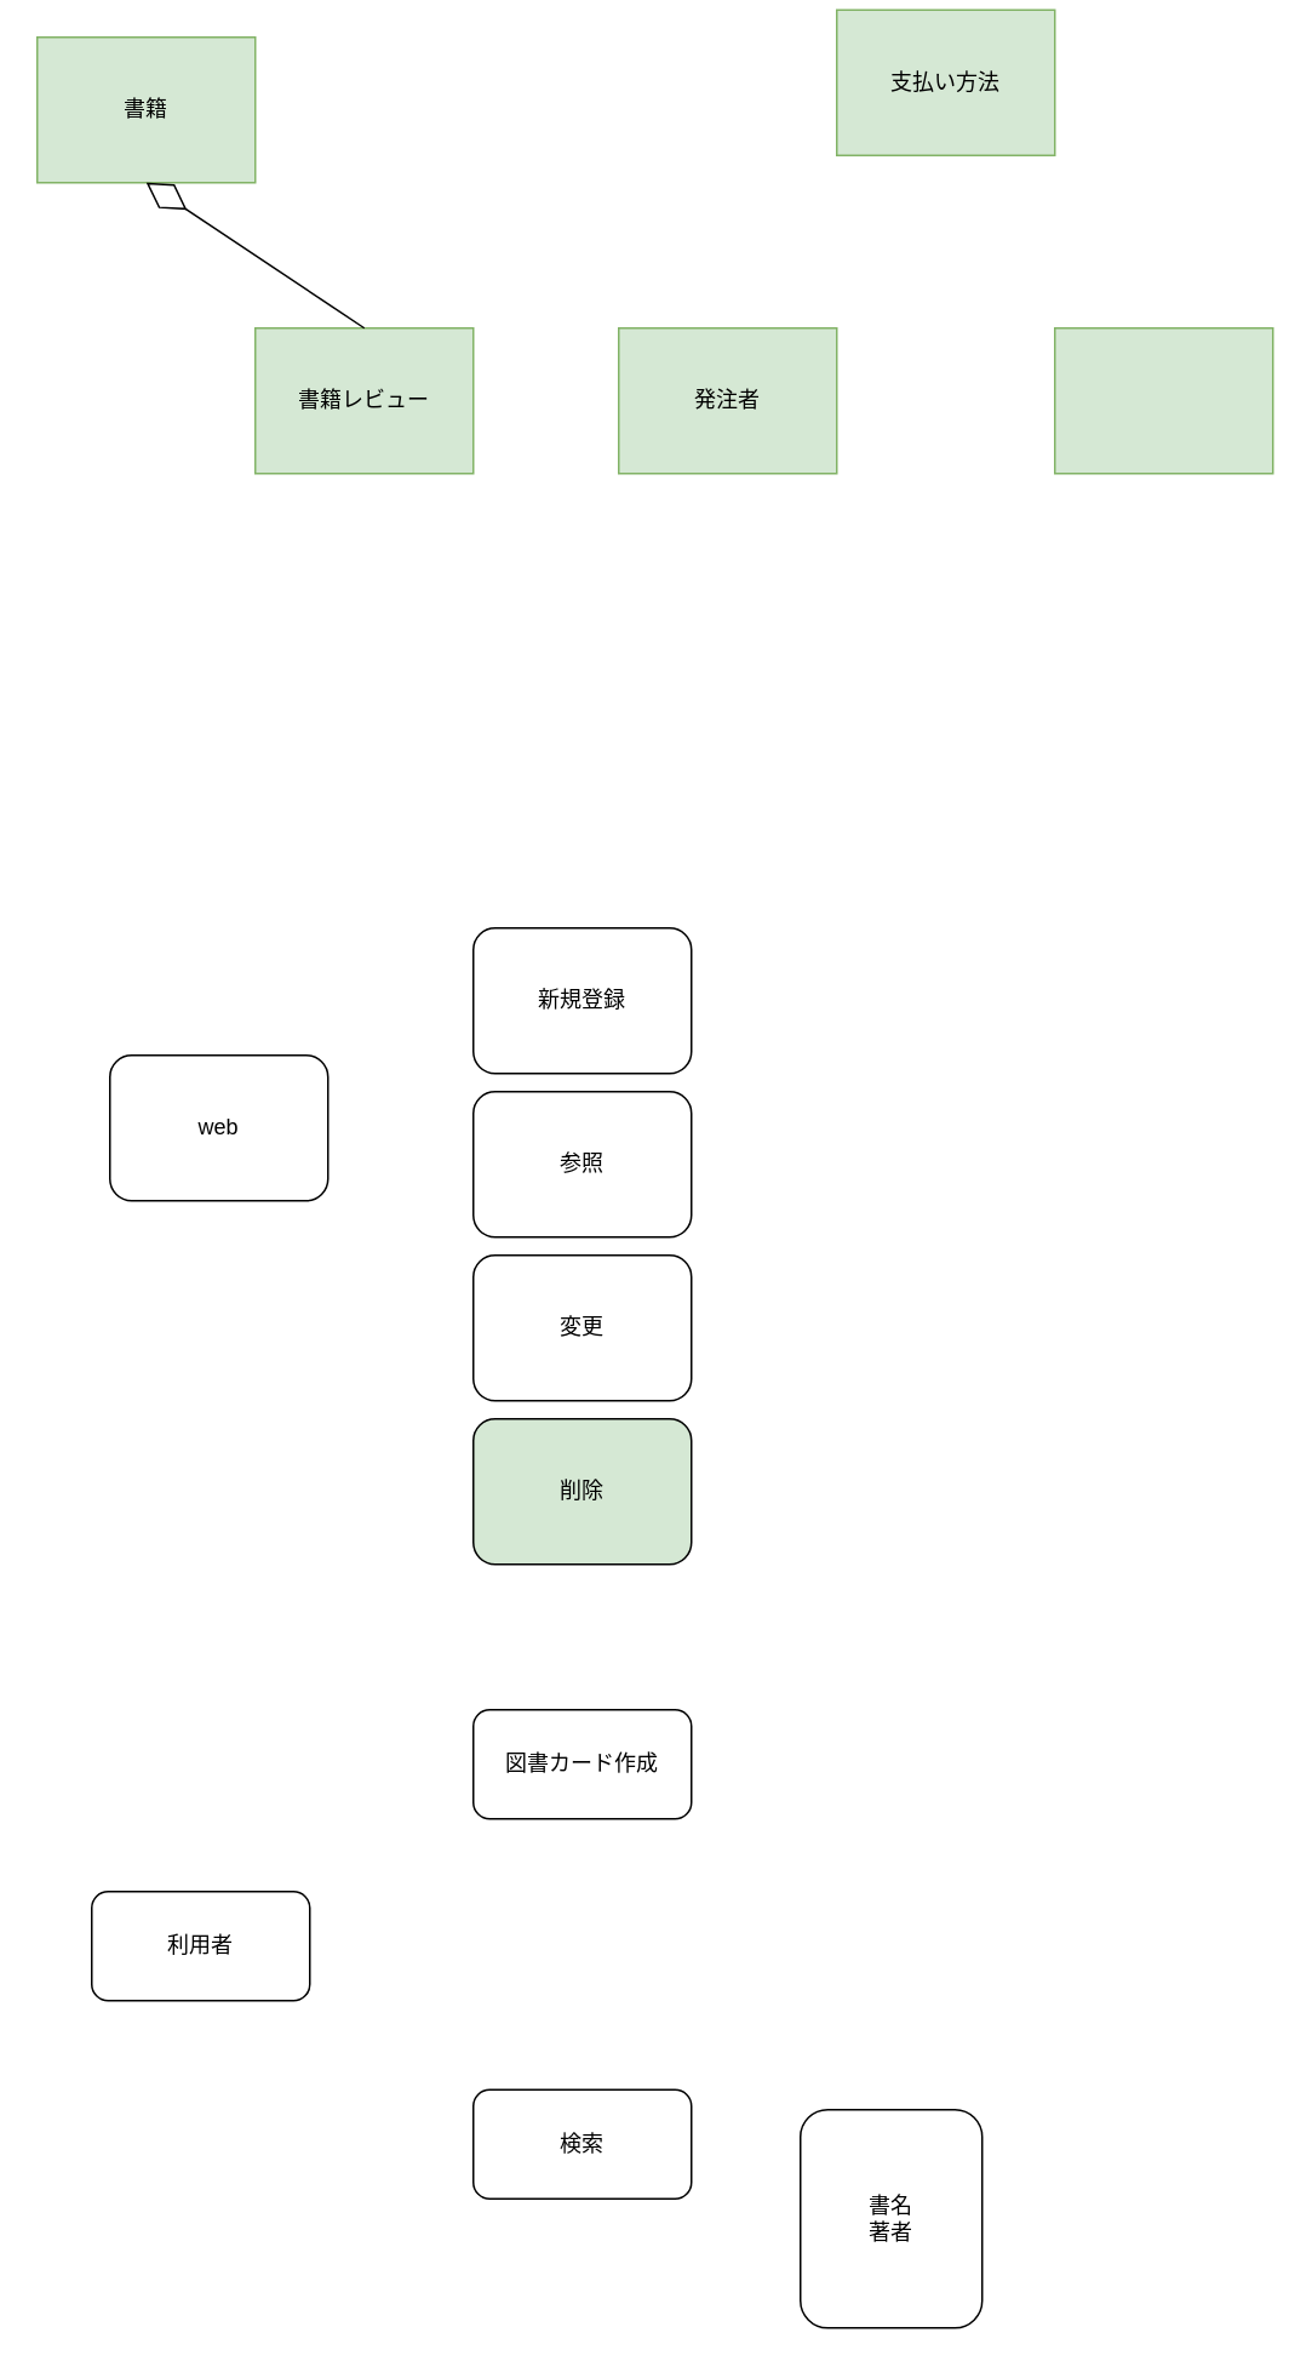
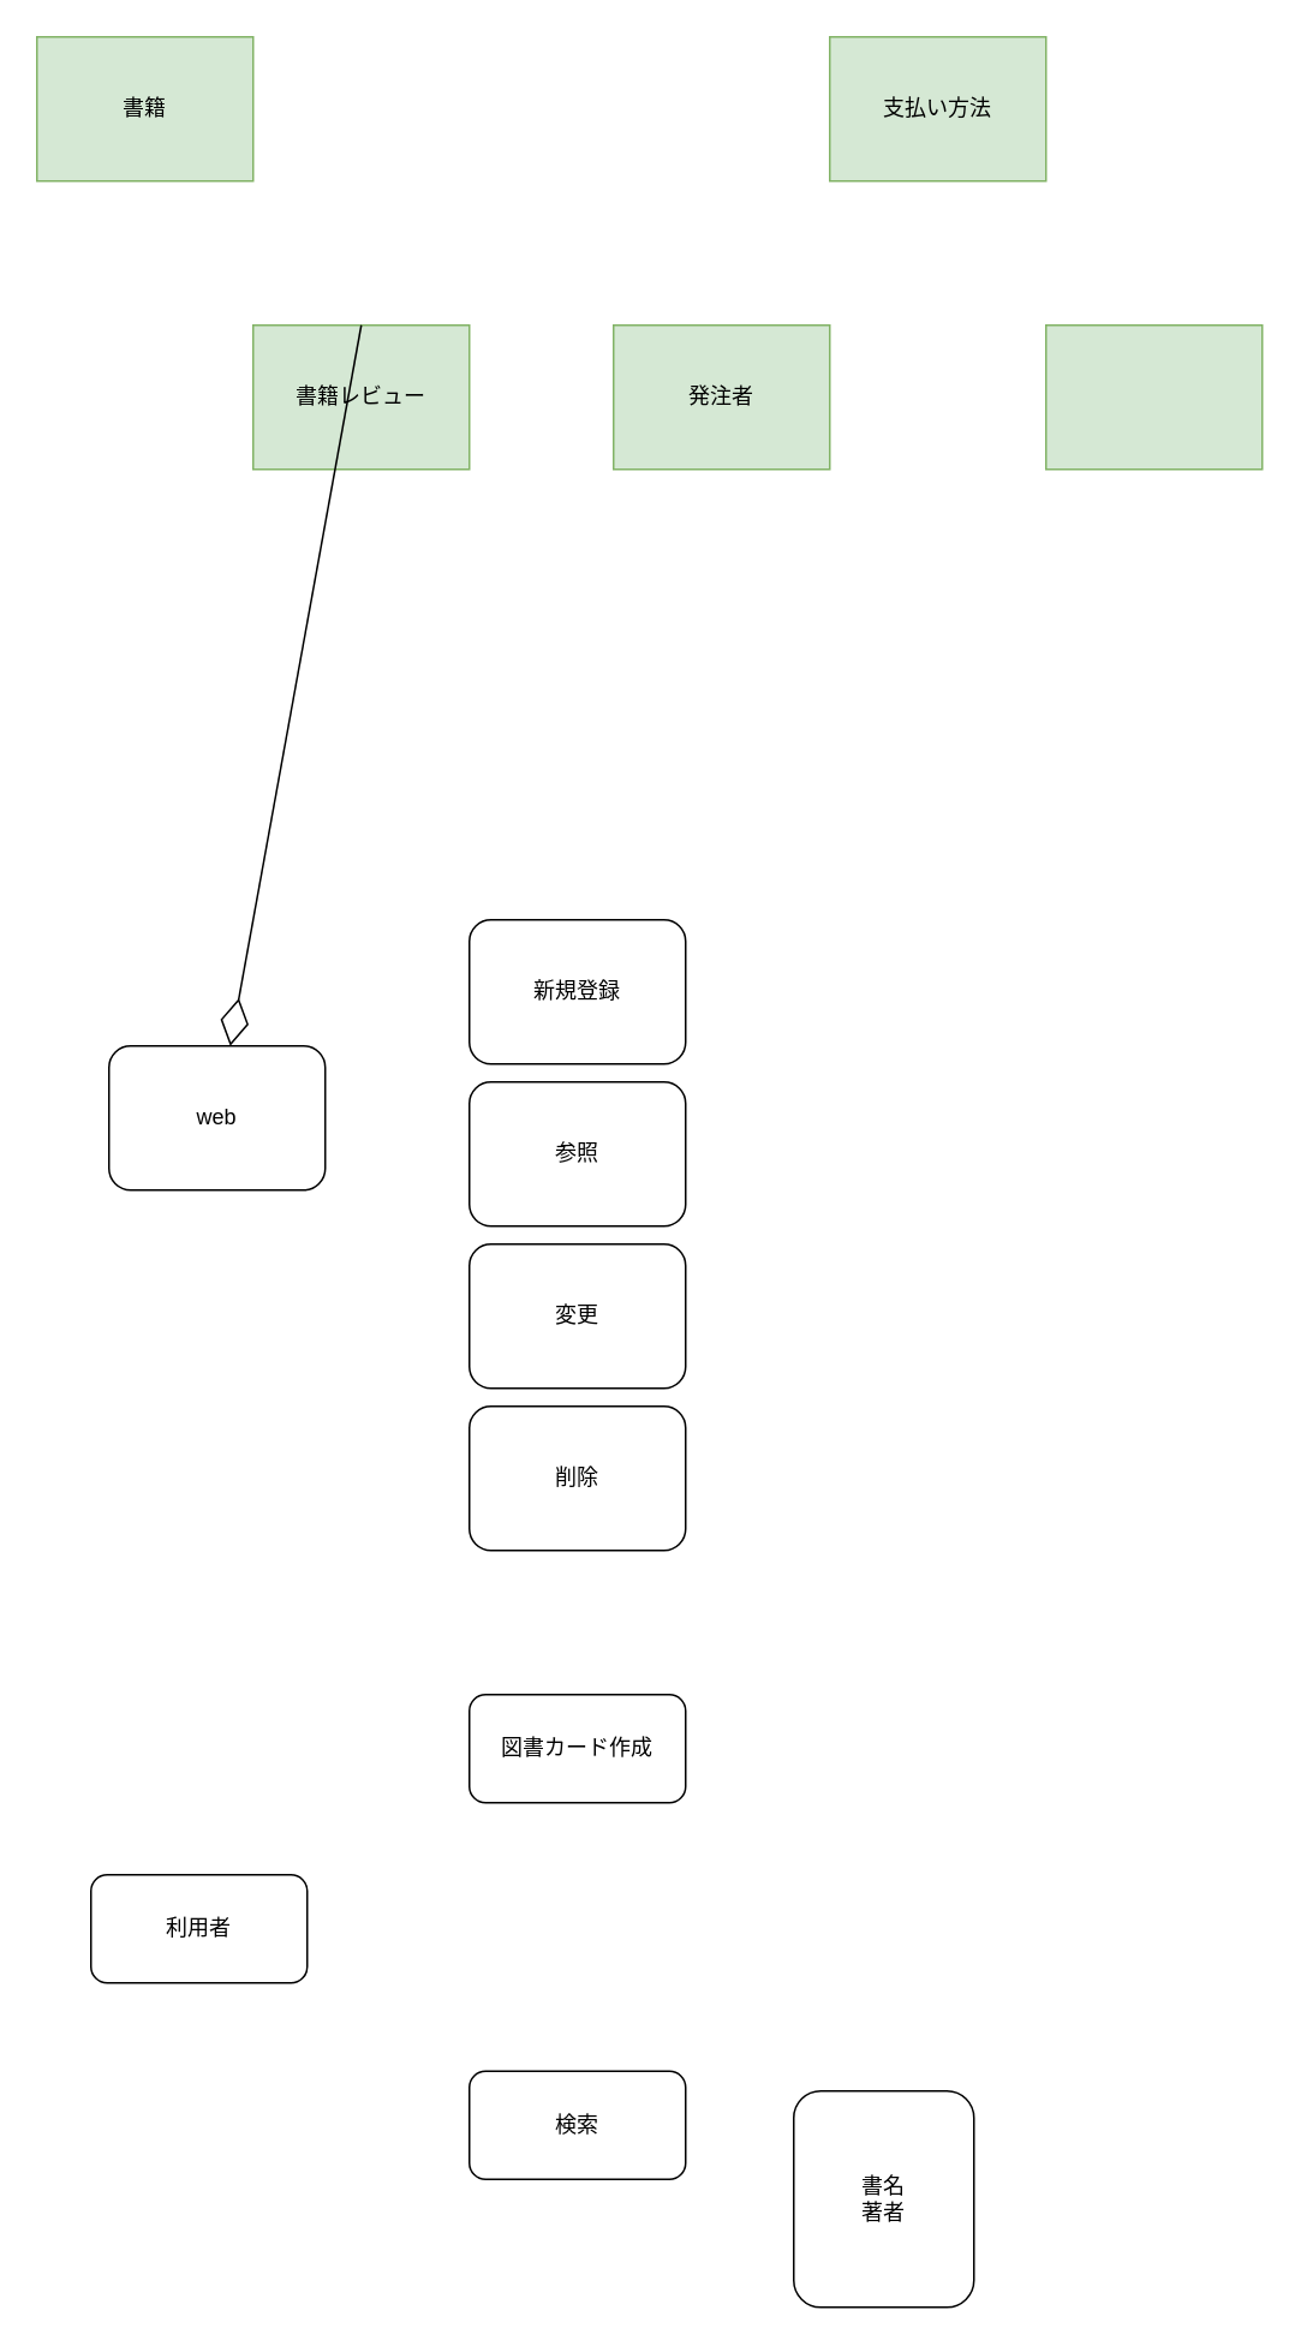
  <mxCell id="0" />
  <mxCell id="1" parent="0" />
  <mxCell id="2" value="書籍" style="rounded=0;whiteSpace=wrap;html=1;fillColor=#d5e8d4;strokeColor=#82b366;" vertex="1" parent="1"><mxGeometry x="20" y="20" width="120" height="80" as="geometry" /></mxCell>
  <mxCell id="3" value="書籍レビュー" style="rounded=0;whiteSpace=wrap;html=1;fillColor=#d5e8d4;strokeColor=#82b366;" vertex="1" parent="1"><mxGeometry x="140" y="180" width="120" height="80" as="geometry" /></mxCell>
- <mxCell id="4" value="" style="endArrow=diamondThin;endFill=0;endSize=24;html=1;rounded=0;entryX=0.5;entryY=1;entryDx=0;entryDy=0;exitX=0.5;exitY=0;exitDx=0;exitDy=0;" edge="1" parent="1" source="3" target="2"><mxGeometry width="160" relative="1" as="geometry"><mxPoint x="130" y="210" as="sourcePoint" /><mxPoint x="180" y="230" as="targetPoint" /></mxGeometry></mxCell>
- <mxCell id="5" value="支払い方法" style="rounded=0;whiteSpace=wrap;html=1;fillColor=#d5e8d4;strokeColor=#82b366;" vertex="1" parent="1"><mxGeometry x="460" y="5" width="120" height="80" as="geometry" /></mxCell>
+ <mxCell id="4" value="" style="endArrow=diamondThin;endFill=0;endSize=24;html=1;rounded=0;exitX=0.5;exitY=0;exitDx=0;exitDy=0;" edge="1" parent="1" source="3" target="8"><mxGeometry width="160" relative="1" as="geometry"><mxPoint x="130" y="210" as="sourcePoint" /><mxPoint x="180" y="230" as="targetPoint" /></mxGeometry></mxCell>
+ <mxCell id="5" value="支払い方法" style="rounded=0;whiteSpace=wrap;html=1;fillColor=#d5e8d4;strokeColor=#82b366;" vertex="1" parent="1"><mxGeometry x="460" y="20" width="120" height="80" as="geometry" /></mxCell>
  <mxCell id="6" value="" style="rounded=0;whiteSpace=wrap;html=1;fillColor=#d5e8d4;strokeColor=#82b366;" vertex="1" parent="1"><mxGeometry x="580" y="180" width="120" height="80" as="geometry" /></mxCell>
  <mxCell id="7" value="発注者" style="rounded=0;whiteSpace=wrap;html=1;fillColor=#d5e8d4;strokeColor=#82b366;" vertex="1" parent="1"><mxGeometry x="340" y="180" width="120" height="80" as="geometry" /></mxCell>
  <mxCell id="8" value="web" style="rounded=1;whiteSpace=wrap;html=1;" vertex="1" parent="1"><mxGeometry x="60" y="580" width="120" height="80" as="geometry" /></mxCell>
  <mxCell id="9" value="新規登録" style="rounded=1;whiteSpace=wrap;html=1;" vertex="1" parent="1"><mxGeometry x="260" y="510" width="120" height="80" as="geometry" /></mxCell>
  <mxCell id="10" value="参照" style="rounded=1;whiteSpace=wrap;html=1;" vertex="1" parent="1"><mxGeometry x="260" y="600" width="120" height="80" as="geometry" /></mxCell>
- <mxCell id="11" value="削除" style="rounded=1;whiteSpace=wrap;html=1;fillColor=#d5e8d4;" vertex="1" parent="1"><mxGeometry x="260" y="780" width="120" height="80" as="geometry" /></mxCell>
+ <mxCell id="11" value="削除" style="rounded=1;whiteSpace=wrap;html=1;" vertex="1" parent="1"><mxGeometry x="260" y="780" width="120" height="80" as="geometry" /></mxCell>
  <mxCell id="12" value="変更" style="rounded=1;whiteSpace=wrap;html=1;" vertex="1" parent="1"><mxGeometry x="260" y="690" width="120" height="80" as="geometry" /></mxCell>
  <mxCell id="13" value="利用者" style="rounded=1;whiteSpace=wrap;html=1;" vertex="1" parent="1"><mxGeometry x="50" y="1040" width="120" height="60" as="geometry" /></mxCell>
  <mxCell id="14" style="edgeStyle=orthogonalEdgeStyle;rounded=0;orthogonalLoop=1;jettySize=auto;html=1;exitX=0.75;exitY=1;exitDx=0;exitDy=0;" edge="1" parent="1" source="15"><mxGeometry relative="1" as="geometry"><mxPoint x="349.471" y="990" as="targetPoint" /></mxGeometry></mxCell>
  <mxCell id="15" value="図書カード作成" style="rounded=1;whiteSpace=wrap;html=1;" vertex="1" parent="1"><mxGeometry x="260" y="940" width="120" height="60" as="geometry" /></mxCell>
  <mxCell id="16" value="検索" style="rounded=1;whiteSpace=wrap;html=1;" vertex="1" parent="1"><mxGeometry x="260" y="1149" width="120" height="60" as="geometry" /></mxCell>
  <mxCell id="17" value="書名&lt;div&gt;著者&lt;/div&gt;" style="rounded=1;whiteSpace=wrap;html=1;" vertex="1" parent="1"><mxGeometry x="440" y="1160" width="100" height="120" as="geometry" /></mxCell>
